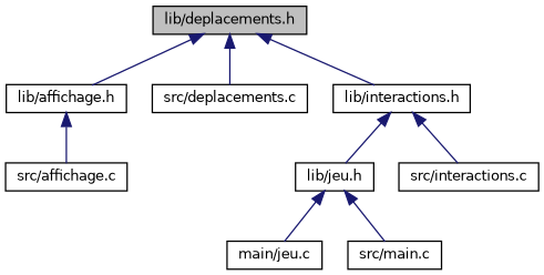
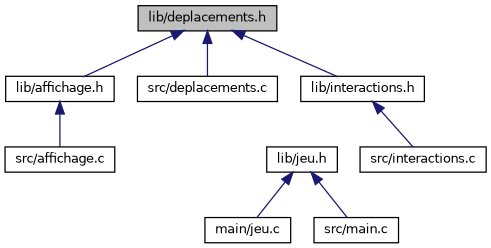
  digraph {
    node [color=black fillcolor=white fontname=Helvetica fontsize=10 shape=record style=filled]
    edge [color=midnightblue dir=back fontname=Helvetica fontsize=10 labelfontname=Helvetica labelfontsize=10 style=solid]
    n1 [fillcolor=grey75 fontcolor=black height=0.2 label="lib/deplacements.h" width=0.4]
    n2 [height=0.2 label="lib/affichage.h" width=0.4]
    n3 [height=0.2 label="src/deplacements.c" width=0.4]
    n4 [height=0.2 label="lib/interactions.h" width=0.4]
    n5 [height=0.2 label="src/affichage.c" width=0.4]
    n6 [height=0.2 label="lib/jeu.h" width=0.4]
    n7 [height=0.2 label="src/interactions.c" width=0.4]
    n8 [height=0.2 label="main/jeu.c" width=0.4]
    n9 [height=0.2 label="src/main.c" width=0.4]
    n1 -> n2
    n1 -> n3
    n1 -> n4
    n2 -> n5
-   n4 -> n6
    n4 -> n7
    n6 -> n8
    n6 -> n9
  }
